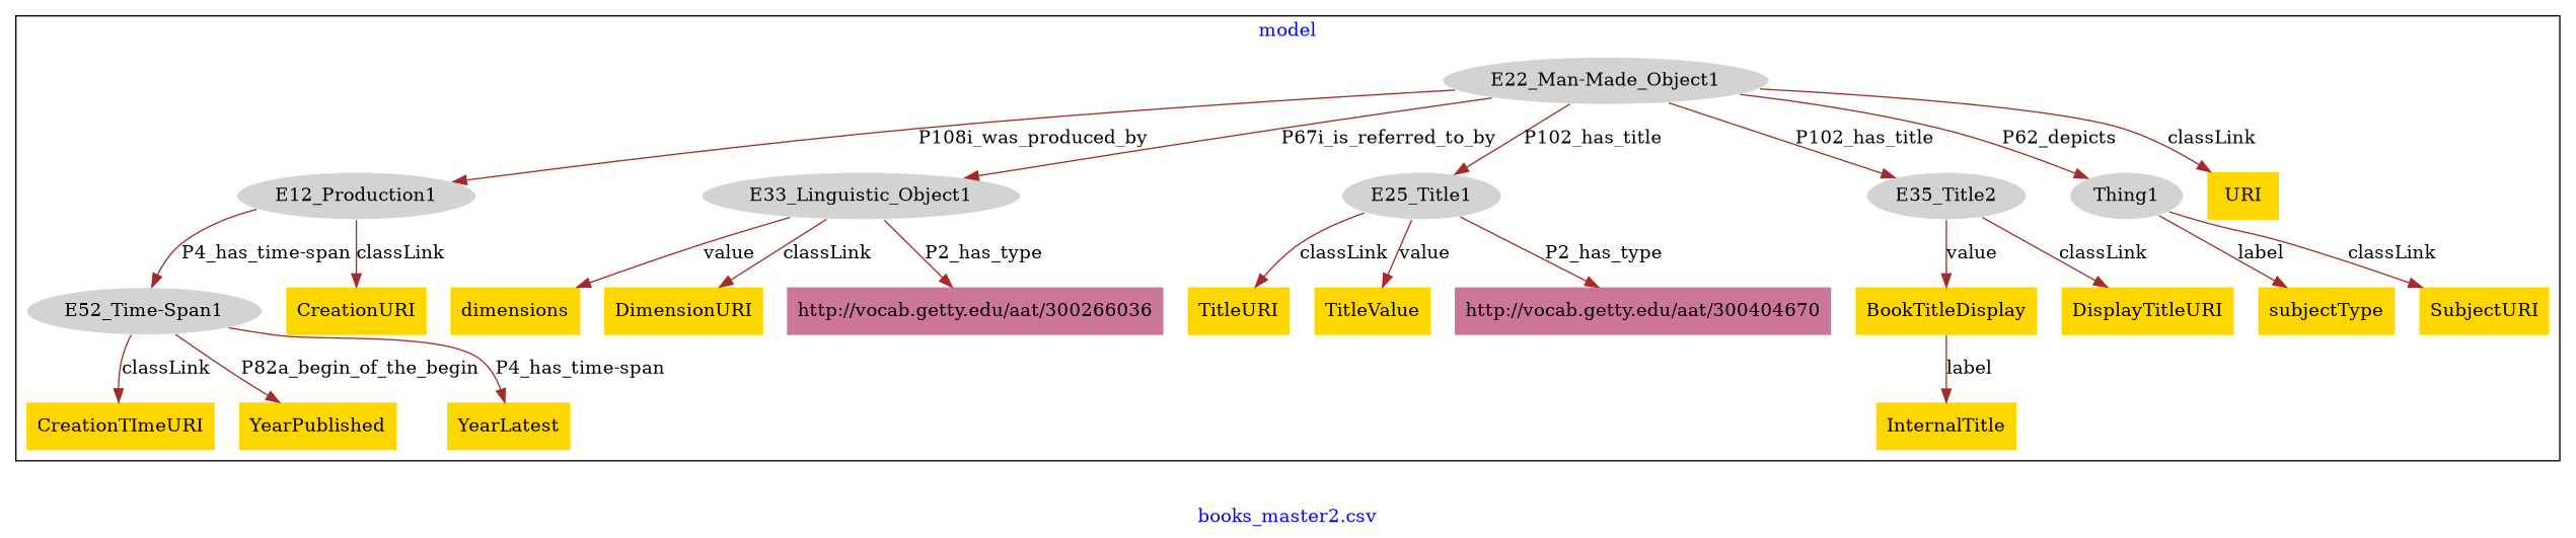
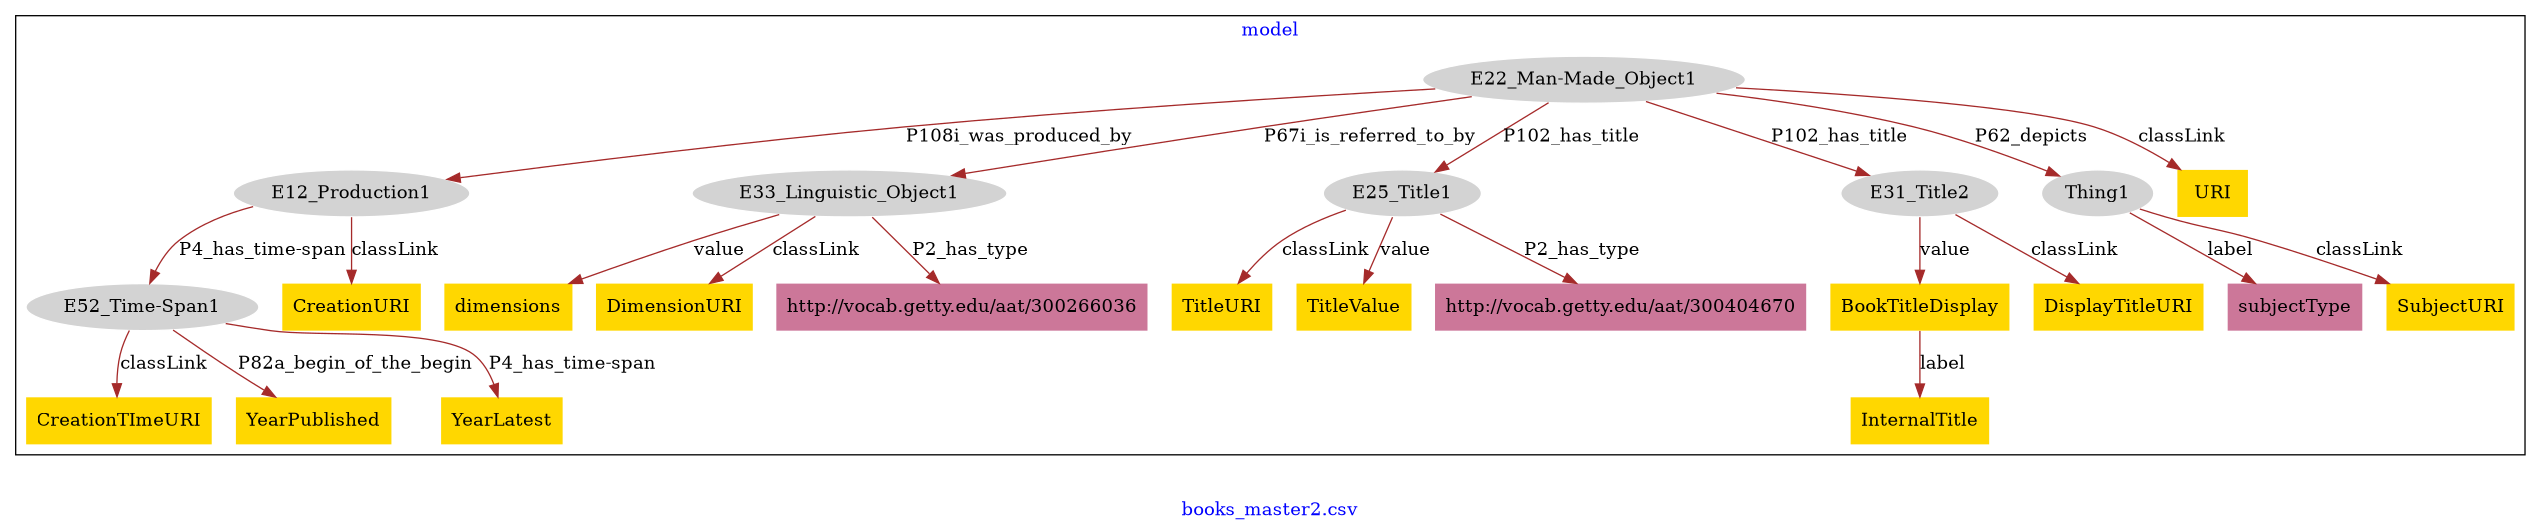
  digraph {
    fontcolor=blue
    label="books_master2.csv"
    remincross=true
    node [fillcolor=gold style=filled shape=plaintext]
    edge [color=brown fontcolor=black]
    n1 [color=white fillcolor=lightgray label=E12_Production1 shape=""]
    n2 [color=white fillcolor=lightgray label="E52_Time-Span1" shape=""]
    n3 [color=white fillcolor=lightgray label="E22_Man-Made_Object1" shape=""]
    n4 [color=white fillcolor=lightgray label=E33_Linguistic_Object1 shape=""]
    n5 [color=white fillcolor=lightgray label=E25_Title1 shape=""]
-   n6 [color=white fillcolor=lightgray label=E35_Title2 shape=""]
+   n6 [color=white fillcolor=lightgray label=E31_Title2 shape=""]
    n7 [color=white fillcolor=lightgray label=Thing1 shape=""]
    n8 [label=CreationTImeURI]
    n9 [label=InternalTitle]
    n10 [label=YearPublished]
    n11 [label=YearLatest]
-   n12 [label=subjectType]
+   n12 [fillcolor="#CC7799" label=subjectType]
    n13 [label=URI]
    n14 [label=dimensions]
    n15 [label=TitleURI]
    n16 [label=BookTitleDisplay]
    n17 [label=TitleValue]
    n18 [label=DisplayTitleURI]
    n19 [label=DimensionURI]
    n20 [label=SubjectURI]
    n21 [label=CreationURI]
    n22 [fillcolor="#CC7799" label="http://vocab.getty.edu/aat/300404670"]
    n23 [fillcolor="#CC7799" label="http://vocab.getty.edu/aat/300266036"]
    subgraph cluster_1 {
      label=model
      n1
      n2
      n3
      n4
      n5
      n6
      n7
      n8
      n9
      n10
      n11
      n12
      n13
      n14
      n15
      n16
      n17
      n18
      n19
      n20
      n21
      n22
      n23
    }
    n1 -> n2 [label="P4_has_time-span"]
    n1 -> n21 [label=classLink]
    n2 -> n8 [label=classLink]
    n2 -> n10 [label=P82a_begin_of_the_begin]
    n2 -> n11 [label="P4_has_time-span"]
    n3 -> n1 [label=P108i_was_produced_by]
    n3 -> n4 [label=P67i_is_referred_to_by]
    n3 -> n5 [label=P102_has_title]
    n3 -> n6 [label=P102_has_title]
    n3 -> n7 [label=P62_depicts]
    n3 -> n13 [label=classLink]
    n4 -> n14 [label=value]
    n4 -> n19 [label=classLink]
    n4 -> n23 [label=P2_has_type]
    n5 -> n15 [label=classLink]
    n5 -> n17 [label=value]
    n5 -> n22 [label=P2_has_type]
    n6 -> n16 [label=value]
    n6 -> n18 [label=classLink]
    n7 -> n12 [label=label]
    n7 -> n20 [label=classLink]
    n16 -> n9 [label=label]
  }
